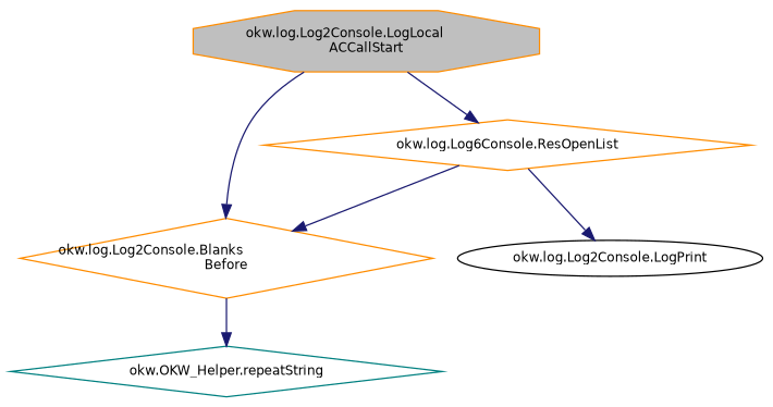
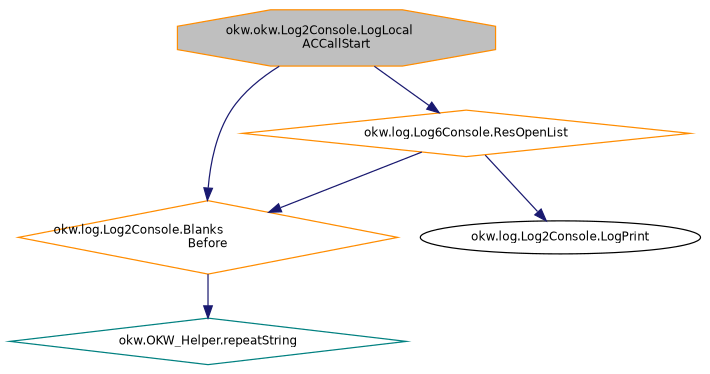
  digraph {
    rankdir=TB
    node [color=darkorange fillcolor=white fontname=Helvetica fontsize=10 shape=diamond style=filled]
    edge [color=midnightblue fontname=Helvetica fontsize=10 labelfontname=Helvetica labelfontsize=10 style=solid]
-   n1 [fillcolor=grey75 fontcolor=black height=0.2 label="okw.log.Log2Console.LogLocal\lACCallStart" shape=octagon width=0.4]
+   n1 [fillcolor=grey75 fontcolor=black height=0.2 label="okw.okw.Log2Console.LogLocal\lACCallStart" shape=octagon width=0.4]
    n2 [height=0.2 label="okw.log.Log6Console.ResOpenList" width=0.4]
    n3 [height=0.2 label="okw.log.Log2Console.Blanks\lBefore" width=0.4]
    n4 [color=black height=0.2 label="okw.log.Log2Console.LogPrint" shape=ellipse width=0.4]
    n5 [color=teal height=0.2 label="okw.OKW_Helper.repeatString" width=0.4]
    n1 -> n2
    n1 -> n3
    n2 -> n3
    n2 -> n4
    n3 -> n5
  }
